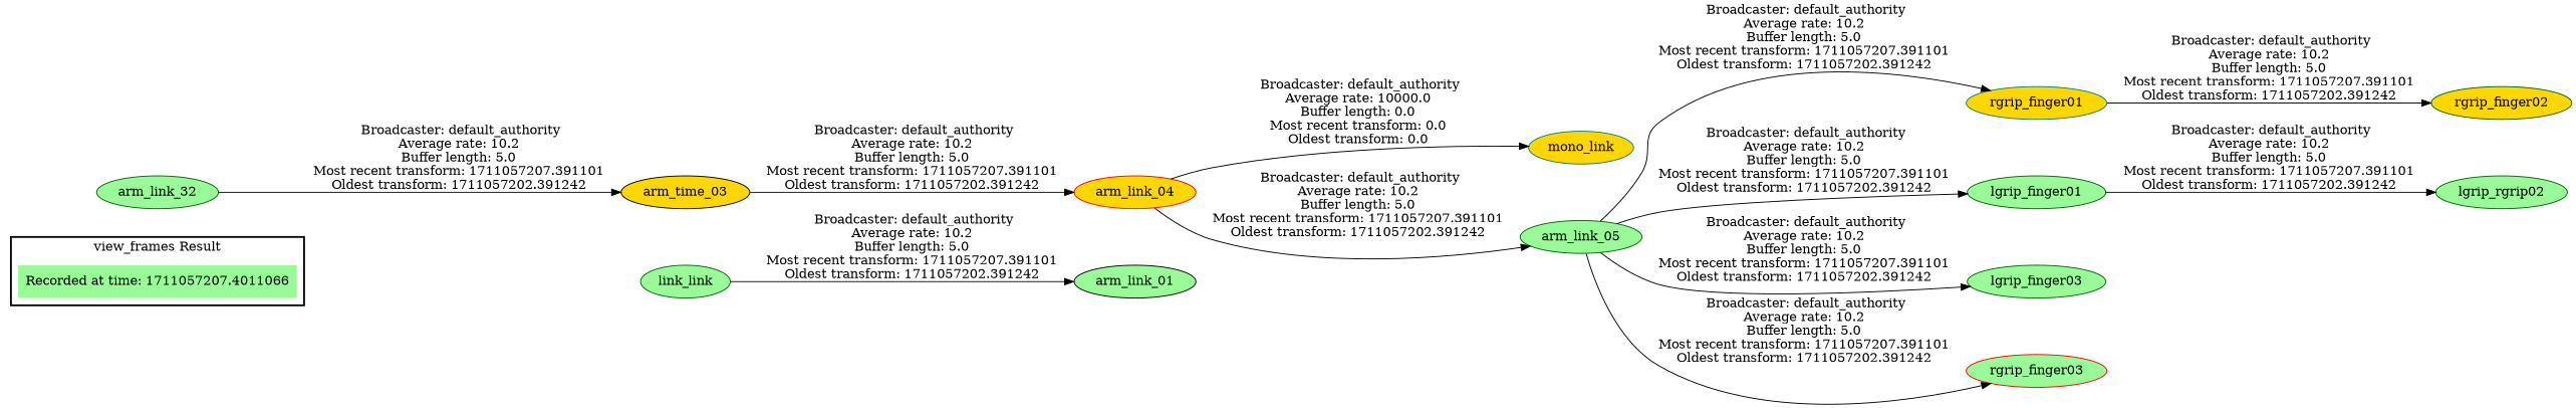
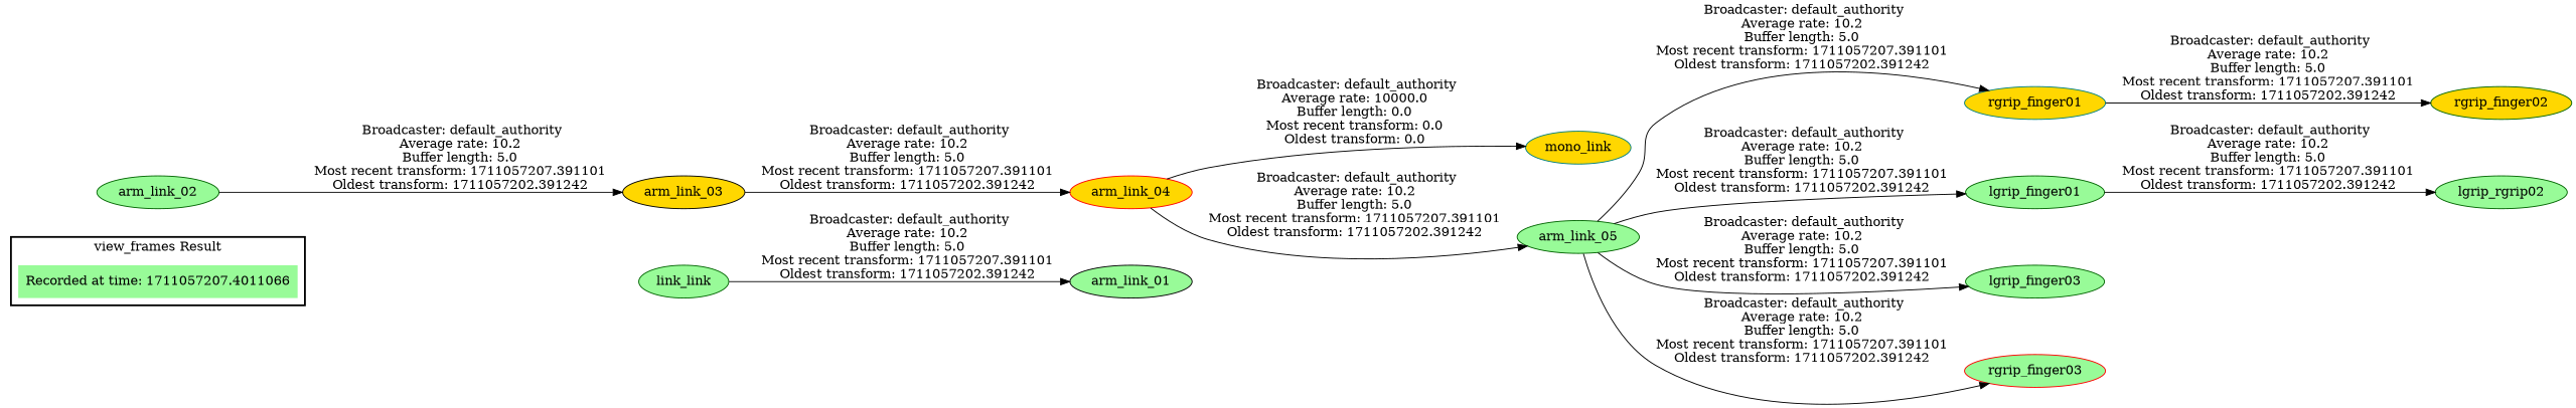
  digraph {
    rankdir=LR
    node [color=darkgreen fillcolor=palegreen style=filled]
    "Recorded at time: 1711057207.4011066" [color=black shape=plaintext]
    n2 [label=link_link]
    arm_link_04 [color=red fillcolor=gold]
    mono_link [color=teal fillcolor=gold]
    arm_link_05
    rgrip_finger01 [color=teal fillcolor=gold]
    lgrip_finger01
    lgrip_finger03
    rgrip_finger03 [color=red]
-   arm_link_03 [color=black fillcolor=gold label=arm_time_03]
+   arm_link_03 [color=black fillcolor=gold]
    arm_link_01 [color=black]
-   arm_link_02 [label=arm_link_32]
+   arm_link_02
    rgrip_finger02 [fillcolor=gold]
    n14 [label=lgrip_rgrip02]
    subgraph cluster_1 {
      color=black
      label="view_frames Result"
      style=bold
      "Recorded at time: 1711057207.4011066"
    }
    "Recorded at time: 1711057207.4011066" -> n2 [style=invis]
    n2 -> arm_link_01 [label=" Broadcaster: default_authority\nAverage rate: 10.2\nBuffer length: 5.0\nMost recent transform: 1711057207.391101\nOldest transform: 1711057202.391242\n"]
    arm_link_04 -> mono_link [label=" Broadcaster: default_authority\nAverage rate: 10000.0\nBuffer length: 0.0\nMost recent transform: 0.0\nOldest transform: 0.0\n"]
    arm_link_04 -> arm_link_05 [label=" Broadcaster: default_authority\nAverage rate: 10.2\nBuffer length: 5.0\nMost recent transform: 1711057207.391101\nOldest transform: 1711057202.391242\n"]
    arm_link_05 -> rgrip_finger01 [label=" Broadcaster: default_authority\nAverage rate: 10.2\nBuffer length: 5.0\nMost recent transform: 1711057207.391101\nOldest transform: 1711057202.391242\n"]
    arm_link_05 -> lgrip_finger01 [label=" Broadcaster: default_authority\nAverage rate: 10.2\nBuffer length: 5.0\nMost recent transform: 1711057207.391101\nOldest transform: 1711057202.391242\n"]
    arm_link_05 -> lgrip_finger03 [label=" Broadcaster: default_authority\nAverage rate: 10.2\nBuffer length: 5.0\nMost recent transform: 1711057207.391101\nOldest transform: 1711057202.391242\n"]
    arm_link_05 -> rgrip_finger03 [label=" Broadcaster: default_authority\nAverage rate: 10.2\nBuffer length: 5.0\nMost recent transform: 1711057207.391101\nOldest transform: 1711057202.391242\n"]
    rgrip_finger01 -> rgrip_finger02 [label=" Broadcaster: default_authority\nAverage rate: 10.2\nBuffer length: 5.0\nMost recent transform: 1711057207.391101\nOldest transform: 1711057202.391242\n"]
    lgrip_finger01 -> n14 [label=" Broadcaster: default_authority\nAverage rate: 10.2\nBuffer length: 5.0\nMost recent transform: 1711057207.391101\nOldest transform: 1711057202.391242\n"]
    arm_link_03 -> arm_link_04 [label=" Broadcaster: default_authority\nAverage rate: 10.2\nBuffer length: 5.0\nMost recent transform: 1711057207.391101\nOldest transform: 1711057202.391242\n"]
    arm_link_02 -> arm_link_03 [label=" Broadcaster: default_authority\nAverage rate: 10.2\nBuffer length: 5.0\nMost recent transform: 1711057207.391101\nOldest transform: 1711057202.391242\n"]
  }
